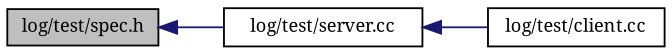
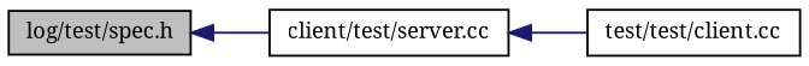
  digraph {
    fontname="Noto Serif"
    rankdir=LR
    node [color=black fillcolor=white fontname="Noto Serif" fontsize=10 shape=record style=filled]
    edge [color=midnightblue dir=back fontname="Noto Serif" fontsize=10 labelfontname=Helvetica labelfontsize=10 style=solid]
    n1 [fillcolor=grey75 fontcolor=black height=0.2 label="log/test/spec.h" width=0.4]
-   n2 [height=0.2 label="log/test/server.cc" width=0.4]
-   n3 [height=0.2 label="log/test/client.cc" width=0.4]
+   n2 [height=0.2 label="client/test/server.cc" width=0.4]
+   n3 [height=0.2 label="test/test/client.cc" width=0.4]
    n1 -> n2
    n2 -> n3
  }
